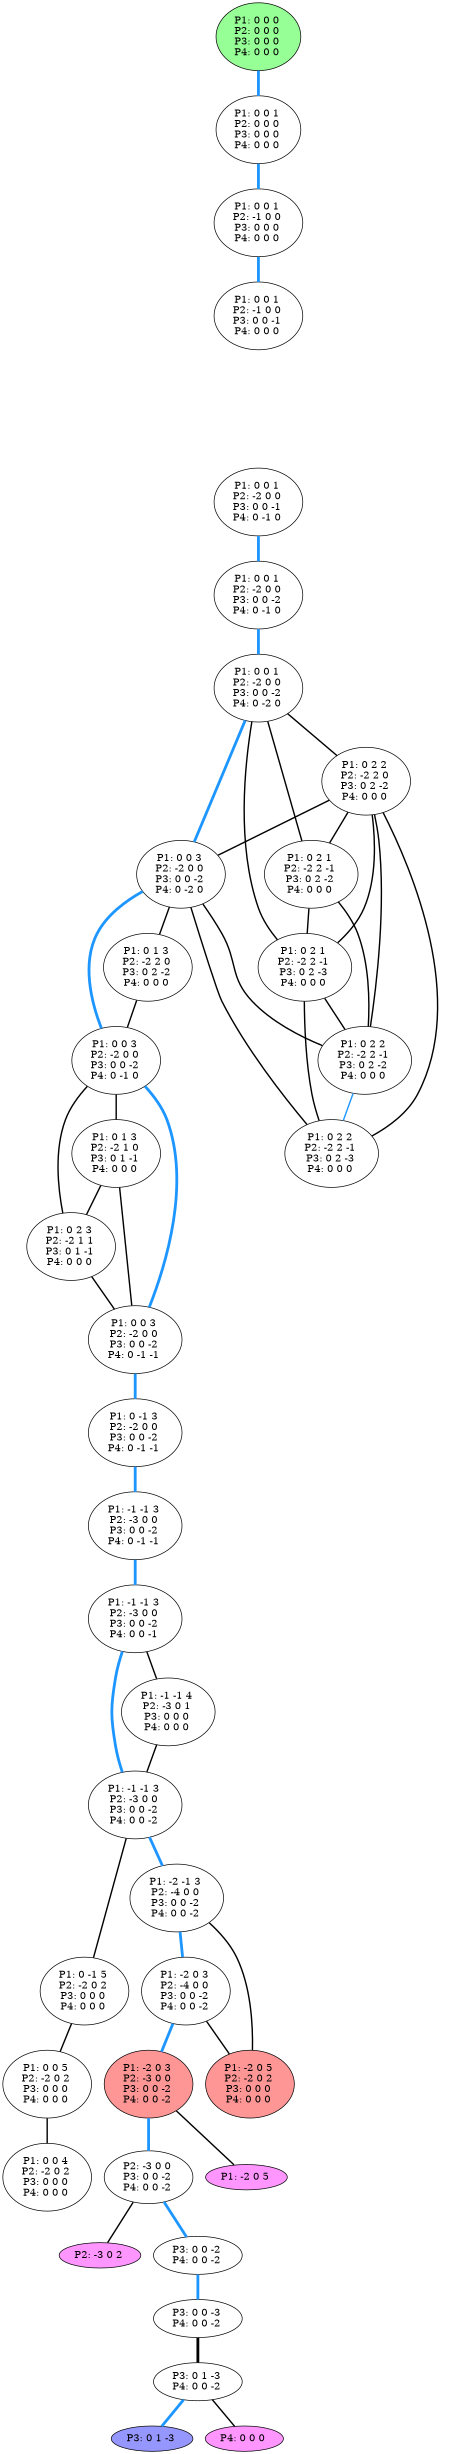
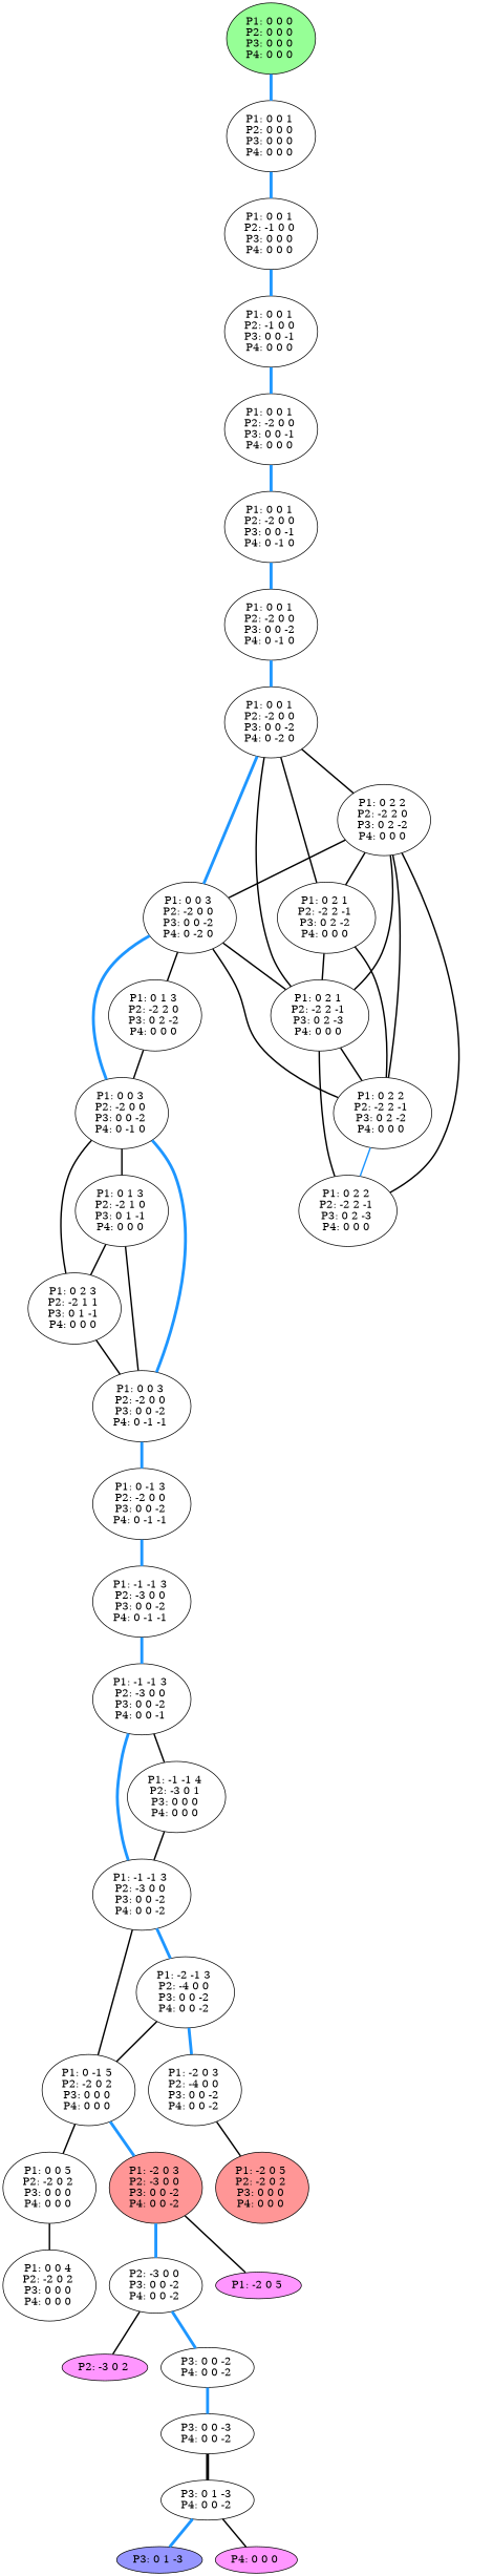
  graph {
    color=black
    edge [color=black style=bold]
    n1 [fillcolor="#96FF96" label="P1: 0 0 0 \nP2: 0 0 0 \nP3: 0 0 0 \nP4: 0 0 0 \n" style=filled]
    n2 [label="P1: 0 0 1 \nP2: 0 0 0 \nP3: 0 0 0 \nP4: 0 0 0 \n"]
    n3 [label="P1: 0 0 1 \nP2: -1 0 0 \nP3: 0 0 0 \nP4: 0 0 0 \n"]
    n4 [label="P1: 0 0 1 \nP2: -1 0 0 \nP3: 0 0 -1 \nP4: 0 0 0 \n"]
+   n5 [label="P1: 0 0 1 \nP2: -2 0 0 \nP3: 0 0 -1 \nP4: 0 0 0 \n"]
    n6 [label="P1: 0 0 1 \nP2: -2 0 0 \nP3: 0 0 -1 \nP4: 0 -1 0 \n"]
    n7 [label="P1: 0 0 1 \nP2: -2 0 0 \nP3: 0 0 -2 \nP4: 0 -1 0 \n"]
    n8 [label="P1: 0 0 1 \nP2: -2 0 0 \nP3: 0 0 -2 \nP4: 0 -2 0 \n"]
    n9 [label="P1: 0 2 2 \nP2: -2 2 0 \nP3: 0 2 -2 \nP4: 0 0 0 \n"]
    n10 [label="P1: 0 0 3 \nP2: -2 0 0 \nP3: 0 0 -2 \nP4: 0 -2 0 \n"]
    n11 [label="P1: 0 2 1 \nP2: -2 2 -1 \nP3: 0 2 -2 \nP4: 0 0 0 \n"]
    n12 [label="P1: 0 2 1 \nP2: -2 2 -1 \nP3: 0 2 -3 \nP4: 0 0 0 \n"]
    n13 [label="P1: 0 2 2 \nP2: -2 2 -1 \nP3: 0 2 -2 \nP4: 0 0 0 \n"]
    n14 [label="P1: 0 2 2 \nP2: -2 2 -1 \nP3: 0 2 -3 \nP4: 0 0 0 \n"]
    n15 [label="P1: 0 1 3 \nP2: -2 2 0 \nP3: 0 2 -2 \nP4: 0 0 0 \n"]
    n16 [label="P1: 0 0 3 \nP2: -2 0 0 \nP3: 0 0 -2 \nP4: 0 -1 0 \n"]
    n17 [label="P1: 0 1 3 \nP2: -2 1 0 \nP3: 0 1 -1 \nP4: 0 0 0 \n"]
    n18 [label="P1: 0 2 3 \nP2: -2 1 1 \nP3: 0 1 -1 \nP4: 0 0 0 \n"]
    n19 [label="P1: 0 0 3 \nP2: -2 0 0 \nP3: 0 0 -2 \nP4: 0 -1 -1 \n"]
    n20 [label="P1: 0 -1 3 \nP2: -2 0 0 \nP3: 0 0 -2 \nP4: 0 -1 -1 \n"]
    n21 [label="P1: -1 -1 3 \nP2: -3 0 0 \nP3: 0 0 -2 \nP4: 0 -1 -1 \n"]
    n22 [label="P1: -1 -1 3 \nP2: -3 0 0 \nP3: 0 0 -2 \nP4: 0 0 -1 \n"]
    n23 [label="P1: -1 -1 4 \nP2: -3 0 1 \nP3: 0 0 0 \nP4: 0 0 0 \n"]
    n24 [label="P1: -1 -1 3 \nP2: -3 0 0 \nP3: 0 0 -2 \nP4: 0 0 -2 \n"]
    n25 [label="P1: -2 -1 3 \nP2: -4 0 0 \nP3: 0 0 -2 \nP4: 0 0 -2 \n"]
    n26 [label="P1: 0 -1 5 \nP2: -2 0 2 \nP3: 0 0 0 \nP4: 0 0 0 \n"]
    n27 [label="P1: -2 0 3 \nP2: -4 0 0 \nP3: 0 0 -2 \nP4: 0 0 -2 \n"]
    n28 [label="P1: 0 0 5 \nP2: -2 0 2 \nP3: 0 0 0 \nP4: 0 0 0 \n"]
    n29 [fillcolor="#FF9696" label="P1: -2 0 3 \nP2: -3 0 0 \nP3: 0 0 -2 \nP4: 0 0 -2 \n" style=filled]
    n30 [fillcolor="#FF9696" label="P1: -2 0 5 \nP2: -2 0 2 \nP3: 0 0 0 \nP4: 0 0 0 \n" style=filled]
    n31 [label="P1: 0 0 4 \nP2: -2 0 2 \nP3: 0 0 0 \nP4: 0 0 0 \n"]
    n32 [fillcolor="#FF96FF" label="P1: -2 0 5 \n" style=filled]
    n33 [label="P2: -3 0 0 \nP3: 0 0 -2 \nP4: 0 0 -2 \n"]
    n34 [fillcolor="#FF96FF" label="P2: -3 0 2 \n" style=filled]
    n35 [label="P3: 0 0 -2 \nP4: 0 0 -2 \n"]
    n36 [label="P3: 0 0 -3 \nP4: 0 0 -2 \n"]
    n37 [label="P3: 0 1 -3 \nP4: 0 0 -2 \n"]
    n38 [fillcolor="#9696FF" label="P3: 0 1 -3 \n" style=filled]
    n39 [fillcolor="#FF96FF" label="P4: 0 0 0 \n" style=filled]
    n1 -- n2 [color="#1E96FF" penwidth=4.0]
    n2 -- n3 [color="#1E96FF" penwidth=4.0]
    n3 -- n4 [color="#1E96FF" penwidth=4.0]
+   n4 -- n5 [color="#1E96FF" penwidth=4.0]
+   n5 -- n6 [color="#1E96FF" penwidth=4.0]
    n6 -- n7 [color="#1E96FF" penwidth=4.0]
    n7 -- n8 [color="#1E96FF" penwidth=4.0]
    n8 -- n9
    n8 -- n10 [color="#1E96FF" penwidth=4.0]
    n8 -- n11
    n8 -- n12
    n9 -- n10
    n9 -- n11
    n9 -- n12
    n9 -- n13
    n9 -- n14
    n10 -- n13
-   n10 -- n14
+   n10 -- n12
    n10 -- n15
    n10 -- n16 [color="#1E96FF" penwidth=4.0]
    n11 -- n12
    n11 -- n13
    n12 -- n13
    n12 -- n14
    n13 -- n14 [color="#1E96FF"]
    n15 -- n16
    n16 -- n17
    n16 -- n18
    n16 -- n19 [color="#1E96FF" penwidth=4.0]
    n17 -- n18
    n17 -- n19
    n18 -- n19
    n19 -- n20 [color="#1E96FF" penwidth=4.0]
    n20 -- n21 [color="#1E96FF" penwidth=4.0]
    n21 -- n22 [color="#1E96FF" penwidth=4.0]
    n22 -- n23
    n22 -- n24 [color="#1E96FF" penwidth=4.0]
    n23 -- n24
    n24 -- n25 [color="#1E96FF" penwidth=4.0]
    n24 -- n26
-   n25 -- n30
+   n25 -- n26
    n25 -- n27 [color="#1E96FF" penwidth=4.0]
    n26 -- n28
-   n27 -- n29 [color="#1E96FF" penwidth=4.0]
+   n26 -- n29 [color="#1E96FF" penwidth=4.0]
    n27 -- n30
    n28 -- n31
    n29 -- n32
    n29 -- n33 [color="#1E96FF" penwidth=4.0]
    n33 -- n34
    n33 -- n35 [color="#1E96FF" penwidth=4.0]
    n35 -- n36 [color="#1E96FF" penwidth=4.0]
    n36 -- n37 [penwidth=4.0]
    n37 -- n38 [color="#1E96FF" penwidth=4.0]
    n37 -- n39
  }
